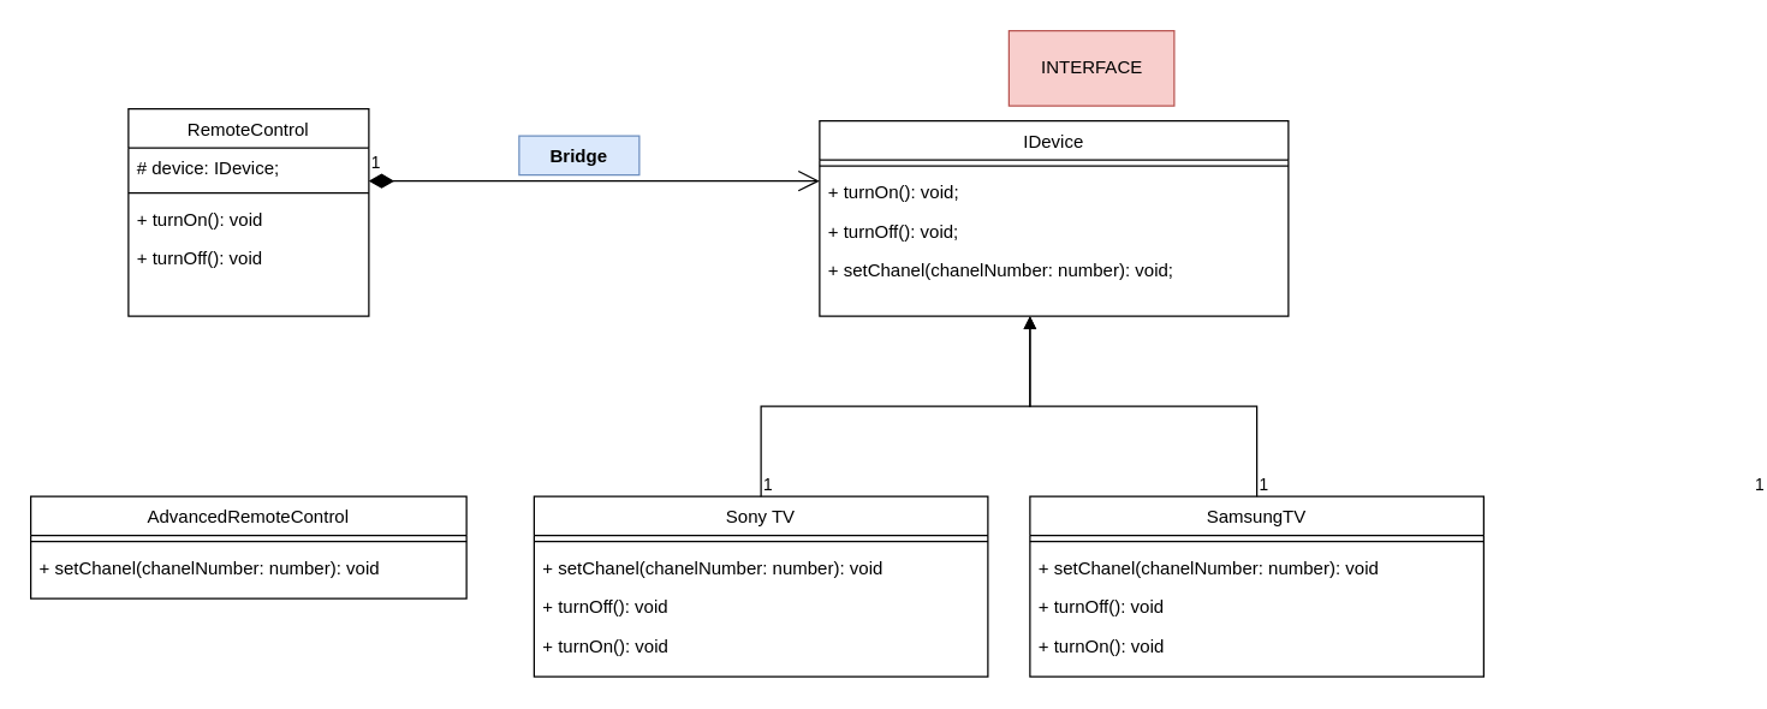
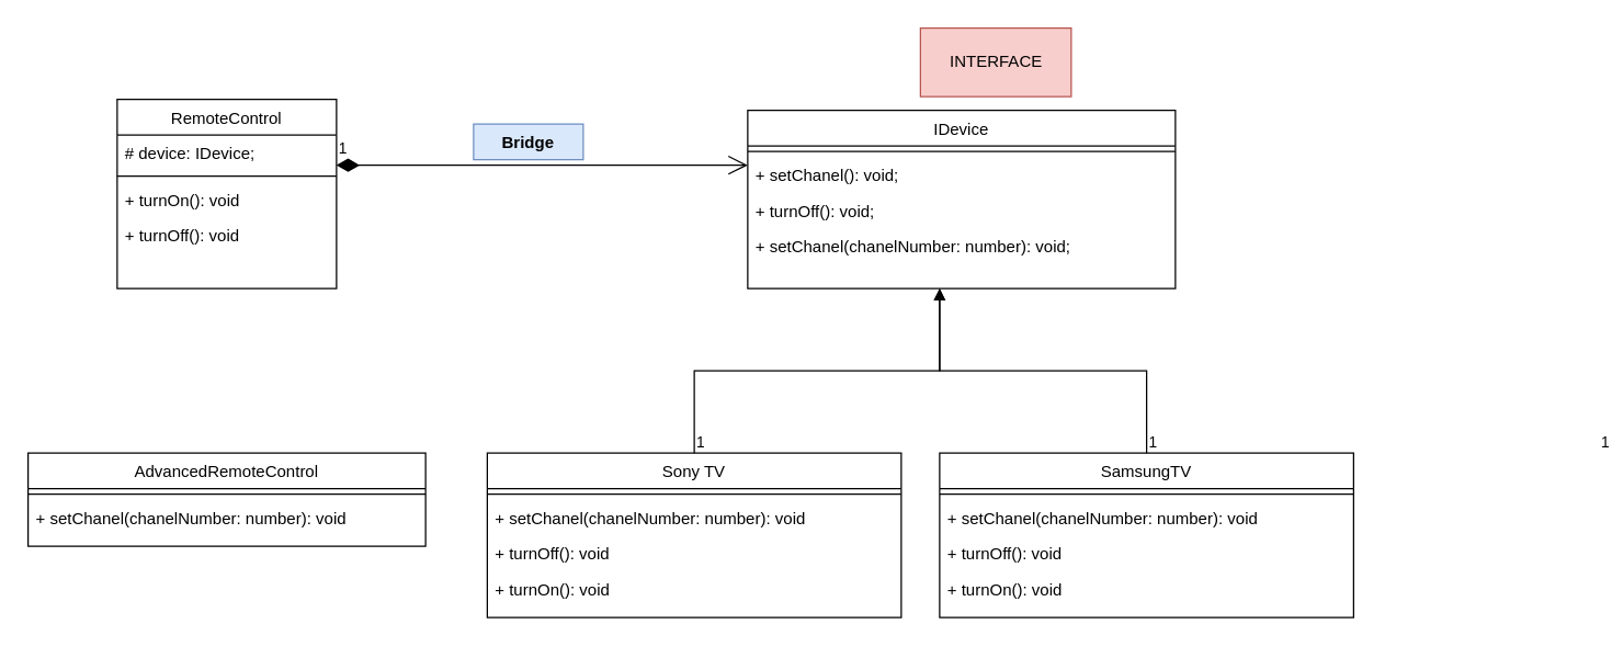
  <mxCell id="0" />
  <mxCell id="1" parent="0" />
  <mxCell id="2" value="RemoteControl" style="swimlane;fontStyle=0;align=center;verticalAlign=top;childLayout=stackLayout;horizontal=1;startSize=26;horizontalStack=0;resizeParent=1;resizeLast=0;collapsible=1;marginBottom=0;rounded=0;shadow=0;strokeWidth=1;" parent="1" vertex="1"><mxGeometry x="85" y="72" width="160" height="138" as="geometry"><mxRectangle x="230" y="140" width="160" height="26" as="alternateBounds" /></mxGeometry></mxCell>
  <mxCell id="3" value="# device: IDevice;" style="text;align=left;verticalAlign=top;spacingLeft=4;spacingRight=4;overflow=hidden;rotatable=0;points=[[0,0.5],[1,0.5]];portConstraint=eastwest;" parent="2" vertex="1"><mxGeometry y="26" width="160" height="26" as="geometry" /></mxCell>
  <mxCell id="4" value="" style="line;html=1;strokeWidth=1;align=left;verticalAlign=middle;spacingTop=-1;spacingLeft=3;spacingRight=3;rotatable=0;labelPosition=right;points=[];portConstraint=eastwest;" parent="2" vertex="1"><mxGeometry y="52" width="160" height="8" as="geometry" /></mxCell>
  <mxCell id="5" value="+ turnOn(): void" style="text;align=left;verticalAlign=top;spacingLeft=4;spacingRight=4;overflow=hidden;rotatable=0;points=[[0,0.5],[1,0.5]];portConstraint=eastwest;rounded=0;shadow=0;html=0;" parent="2" vertex="1"><mxGeometry y="60" width="160" height="26" as="geometry" /></mxCell>
  <mxCell id="6" value="+ turnOff(): void" style="text;align=left;verticalAlign=top;spacingLeft=4;spacingRight=4;overflow=hidden;rotatable=0;points=[[0,0.5],[1,0.5]];portConstraint=eastwest;rounded=0;shadow=0;html=0;" parent="2" vertex="1"><mxGeometry y="86" width="160" height="26" as="geometry" /></mxCell>
  <mxCell id="7" value="AdvancedRemoteControl" style="swimlane;fontStyle=0;align=center;verticalAlign=top;childLayout=stackLayout;horizontal=1;startSize=26;horizontalStack=0;resizeParent=1;resizeLast=0;collapsible=1;marginBottom=0;rounded=0;shadow=0;strokeWidth=1;" parent="1" vertex="1"><mxGeometry x="20" y="330" width="290" height="68" as="geometry"><mxRectangle x="130" y="380" width="160" height="26" as="alternateBounds" /></mxGeometry></mxCell>
  <mxCell id="8" value="" style="line;html=1;strokeWidth=1;align=left;verticalAlign=middle;spacingTop=-1;spacingLeft=3;spacingRight=3;rotatable=0;labelPosition=right;points=[];portConstraint=eastwest;" parent="7" vertex="1"><mxGeometry y="26" width="290" height="8" as="geometry" /></mxCell>
  <mxCell id="9" value="+ setChanel(chanelNumber: number): void" style="text;align=left;verticalAlign=top;spacingLeft=4;spacingRight=4;overflow=hidden;rotatable=0;points=[[0,0.5],[1,0.5]];portConstraint=eastwest;" parent="7" vertex="1"><mxGeometry y="34" width="290" height="26" as="geometry" /></mxCell>
  <mxCell id="10" value="Sony TV" style="swimlane;fontStyle=0;align=center;verticalAlign=top;childLayout=stackLayout;horizontal=1;startSize=26;horizontalStack=0;resizeParent=1;resizeLast=0;collapsible=1;marginBottom=0;rounded=0;shadow=0;strokeWidth=1;" parent="1" vertex="1"><mxGeometry x="355" y="330" width="302" height="120" as="geometry"><mxRectangle x="340" y="380" width="170" height="26" as="alternateBounds" /></mxGeometry></mxCell>
  <mxCell id="11" value="" style="line;html=1;strokeWidth=1;align=left;verticalAlign=middle;spacingTop=-1;spacingLeft=3;spacingRight=3;rotatable=0;labelPosition=right;points=[];portConstraint=eastwest;" parent="10" vertex="1"><mxGeometry y="26" width="302" height="8" as="geometry" /></mxCell>
  <mxCell id="12" value="+ setChanel(chanelNumber: number): void&#10;" style="text;align=left;verticalAlign=top;spacingLeft=4;spacingRight=4;overflow=hidden;rotatable=0;points=[[0,0.5],[1,0.5]];portConstraint=eastwest;" vertex="1" parent="10"><mxGeometry y="34" width="302" height="26" as="geometry" /></mxCell>
  <mxCell id="13" value="+ turnOff(): void" style="text;align=left;verticalAlign=top;spacingLeft=4;spacingRight=4;overflow=hidden;rotatable=0;points=[[0,0.5],[1,0.5]];portConstraint=eastwest;" parent="10" vertex="1"><mxGeometry y="60" width="302" height="26" as="geometry" /></mxCell>
  <mxCell id="14" value="+ turnOn(): void" style="text;align=left;verticalAlign=top;spacingLeft=4;spacingRight=4;overflow=hidden;rotatable=0;points=[[0,0.5],[1,0.5]];portConstraint=eastwest;" vertex="1" parent="10"><mxGeometry y="86" width="302" height="26" as="geometry" /></mxCell>
  <mxCell id="15" value="IDevice" style="swimlane;fontStyle=0;align=center;verticalAlign=top;childLayout=stackLayout;horizontal=1;startSize=26;horizontalStack=0;resizeParent=1;resizeLast=0;collapsible=1;marginBottom=0;rounded=0;shadow=0;strokeWidth=1;" parent="1" vertex="1"><mxGeometry x="545" y="80" width="312" height="130" as="geometry"><mxRectangle x="550" y="140" width="160" height="26" as="alternateBounds" /></mxGeometry></mxCell>
  <mxCell id="16" value="" style="line;html=1;strokeWidth=1;align=left;verticalAlign=middle;spacingTop=-1;spacingLeft=3;spacingRight=3;rotatable=0;labelPosition=right;points=[];portConstraint=eastwest;" parent="15" vertex="1"><mxGeometry y="26" width="312" height="8" as="geometry" /></mxCell>
- <mxCell id="17" value="+ turnOn(): void;" style="text;align=left;verticalAlign=top;spacingLeft=4;spacingRight=4;overflow=hidden;rotatable=0;points=[[0,0.5],[1,0.5]];portConstraint=eastwest;" parent="15" vertex="1"><mxGeometry y="34" width="312" height="26" as="geometry" /></mxCell>
+ <mxCell id="17" value="+ setChanel(): void;" style="text;align=left;verticalAlign=top;spacingLeft=4;spacingRight=4;overflow=hidden;rotatable=0;points=[[0,0.5],[1,0.5]];portConstraint=eastwest;" parent="15" vertex="1"><mxGeometry y="34" width="312" height="26" as="geometry" /></mxCell>
  <mxCell id="18" value="+ turnOff(): void;" style="text;align=left;verticalAlign=top;spacingLeft=4;spacingRight=4;overflow=hidden;rotatable=0;points=[[0,0.5],[1,0.5]];portConstraint=eastwest;" parent="15" vertex="1"><mxGeometry y="60" width="312" height="26" as="geometry" /></mxCell>
  <mxCell id="19" value="+ setChanel(chanelNumber: number): void;&#10;" style="text;align=left;verticalAlign=top;spacingLeft=4;spacingRight=4;overflow=hidden;rotatable=0;points=[[0,0.5],[1,0.5]];portConstraint=eastwest;rounded=0;shadow=0;html=0;" parent="15" vertex="1"><mxGeometry y="86" width="312" height="26" as="geometry" /></mxCell>
  <mxCell id="20" value="" style="endArrow=block;endFill=1;html=1;edgeStyle=orthogonalEdgeStyle;align=left;verticalAlign=top;rounded=0;exitX=0.5;exitY=0;exitDx=0;exitDy=0;" edge="1" parent="1" source="10"><mxGeometry x="-1" relative="1" as="geometry"><mxPoint x="465" y="360" as="sourcePoint" /><mxPoint x="685" y="210" as="targetPoint" /><Array as="points"><mxPoint x="506" y="270" /><mxPoint x="685" y="270" /><mxPoint x="685" y="210" /></Array></mxGeometry></mxCell>
  <mxCell id="21" value="1" style="edgeLabel;resizable=0;html=1;align=left;verticalAlign=bottom;" connectable="0" vertex="1" parent="20"><mxGeometry x="-1" relative="1" as="geometry" /></mxCell>
  <mxCell id="22" value="1" style="edgeLabel;resizable=0;html=1;align=left;verticalAlign=bottom;" connectable="0" vertex="1" parent="20"><mxGeometry x="-1" relative="1" as="geometry"><mxPoint x="330" as="offset" /></mxGeometry></mxCell>
  <mxCell id="23" value="SamsungTV" style="swimlane;fontStyle=0;align=center;verticalAlign=top;childLayout=stackLayout;horizontal=1;startSize=26;horizontalStack=0;resizeParent=1;resizeLast=0;collapsible=1;marginBottom=0;rounded=0;shadow=0;strokeWidth=1;" vertex="1" parent="1"><mxGeometry x="685" y="330" width="302" height="120" as="geometry"><mxRectangle x="340" y="380" width="170" height="26" as="alternateBounds" /></mxGeometry></mxCell>
  <mxCell id="24" value="" style="line;html=1;strokeWidth=1;align=left;verticalAlign=middle;spacingTop=-1;spacingLeft=3;spacingRight=3;rotatable=0;labelPosition=right;points=[];portConstraint=eastwest;" vertex="1" parent="23"><mxGeometry y="26" width="302" height="8" as="geometry" /></mxCell>
  <mxCell id="25" value="+ setChanel(chanelNumber: number): void&#10;" style="text;align=left;verticalAlign=top;spacingLeft=4;spacingRight=4;overflow=hidden;rotatable=0;points=[[0,0.5],[1,0.5]];portConstraint=eastwest;" vertex="1" parent="23"><mxGeometry y="34" width="302" height="26" as="geometry" /></mxCell>
  <mxCell id="26" value="+ turnOff(): void" style="text;align=left;verticalAlign=top;spacingLeft=4;spacingRight=4;overflow=hidden;rotatable=0;points=[[0,0.5],[1,0.5]];portConstraint=eastwest;" vertex="1" parent="23"><mxGeometry y="60" width="302" height="26" as="geometry" /></mxCell>
  <mxCell id="27" value="+ turnOn(): void" style="text;align=left;verticalAlign=top;spacingLeft=4;spacingRight=4;overflow=hidden;rotatable=0;points=[[0,0.5],[1,0.5]];portConstraint=eastwest;" vertex="1" parent="23"><mxGeometry y="86" width="302" height="26" as="geometry" /></mxCell>
  <mxCell id="28" value="" style="endArrow=block;endFill=1;html=1;edgeStyle=orthogonalEdgeStyle;align=left;verticalAlign=top;rounded=0;exitX=0.5;exitY=0;exitDx=0;exitDy=0;" edge="1" parent="1" source="23"><mxGeometry x="-1" relative="1" as="geometry"><mxPoint x="835" y="300" as="sourcePoint" /><mxPoint x="685" y="210" as="targetPoint" /><Array as="points"><mxPoint x="836" y="270" /><mxPoint x="685" y="270" /><mxPoint x="685" y="210" /></Array></mxGeometry></mxCell>
  <mxCell id="29" value="1" style="edgeLabel;resizable=0;html=1;align=left;verticalAlign=bottom;" connectable="0" vertex="1" parent="28"><mxGeometry x="-1" relative="1" as="geometry" /></mxCell>
  <mxCell id="30" value="1" style="edgeLabel;resizable=0;html=1;align=left;verticalAlign=bottom;" connectable="0" vertex="1" parent="28"><mxGeometry x="-1" relative="1" as="geometry"><mxPoint x="330" as="offset" /></mxGeometry></mxCell>
  <mxCell id="31" value="INTERFACE" style="html=1;fillColor=#f8cecc;strokeColor=#b85450;" vertex="1" parent="1"><mxGeometry x="671" y="20" width="110" height="50" as="geometry" /></mxCell>
  <mxCell id="32" value="1" style="endArrow=open;html=1;endSize=12;startArrow=diamondThin;startSize=14;startFill=1;edgeStyle=orthogonalEdgeStyle;align=left;verticalAlign=bottom;rounded=0;" edge="1" parent="1"><mxGeometry x="-1" y="3" relative="1" as="geometry"><mxPoint x="245" y="120" as="sourcePoint" /><mxPoint x="545" y="120" as="targetPoint" /></mxGeometry></mxCell>
  <mxCell id="33" value="Bridge" style="text;align=center;fontStyle=1;verticalAlign=middle;spacingLeft=3;spacingRight=3;strokeColor=#6c8ebf;rotatable=0;points=[[0,0.5],[1,0.5]];portConstraint=eastwest;fillColor=#dae8fc;" vertex="1" parent="1"><mxGeometry x="345" y="90" width="80" height="26" as="geometry" /></mxCell>
